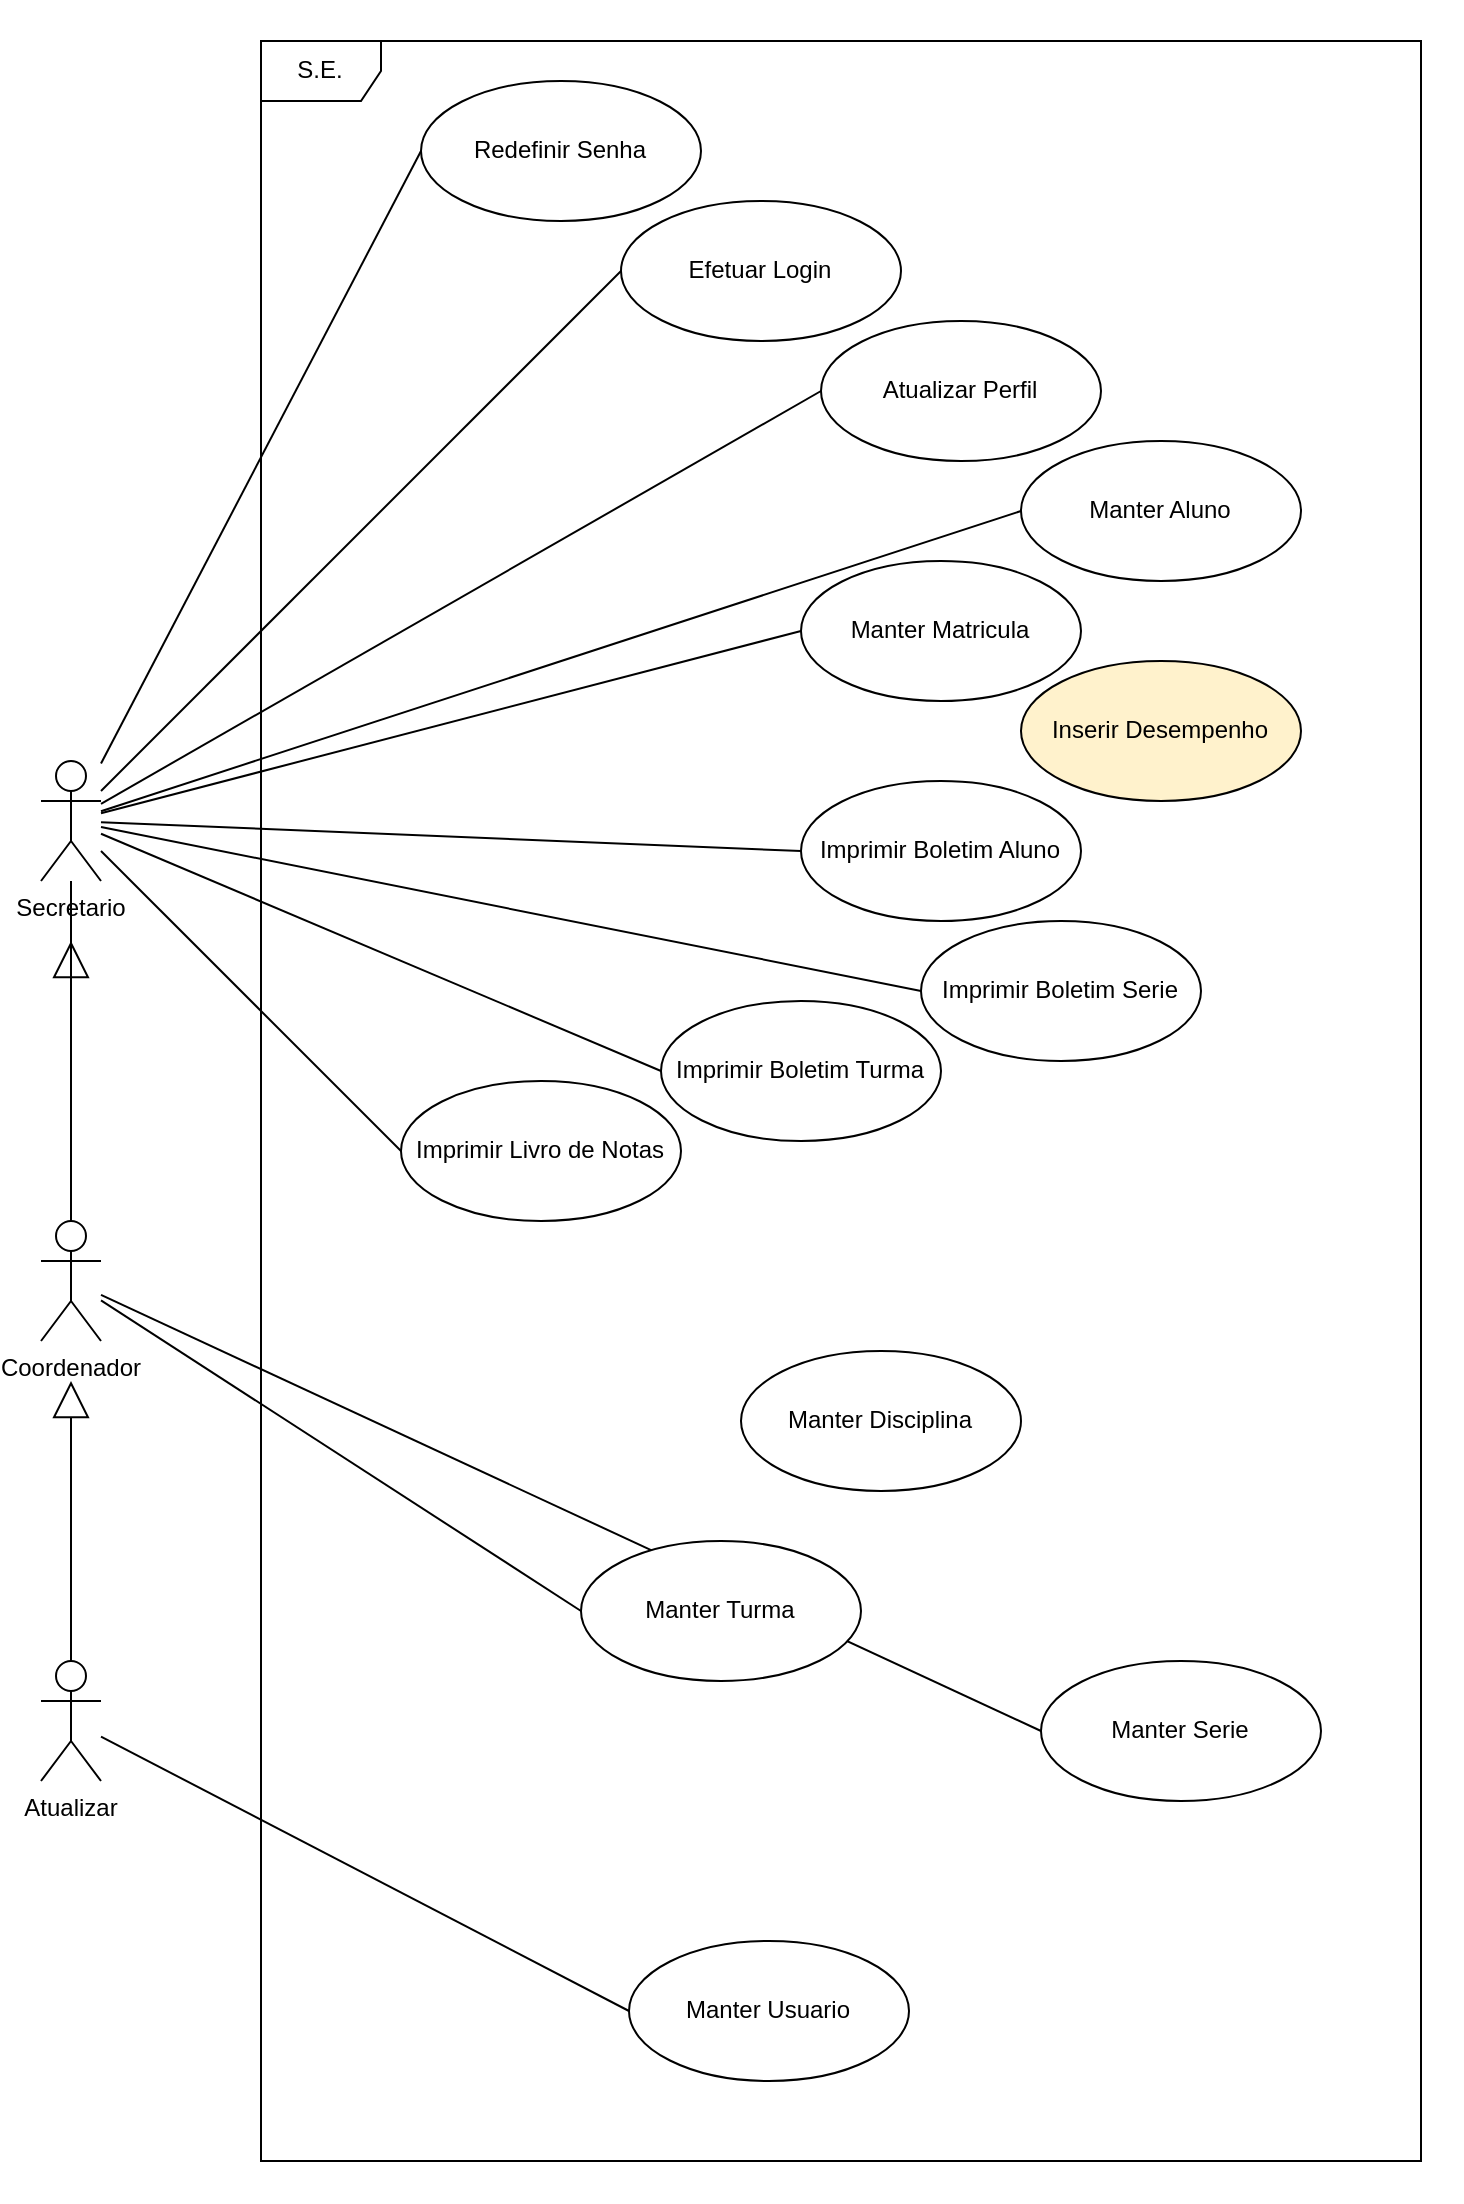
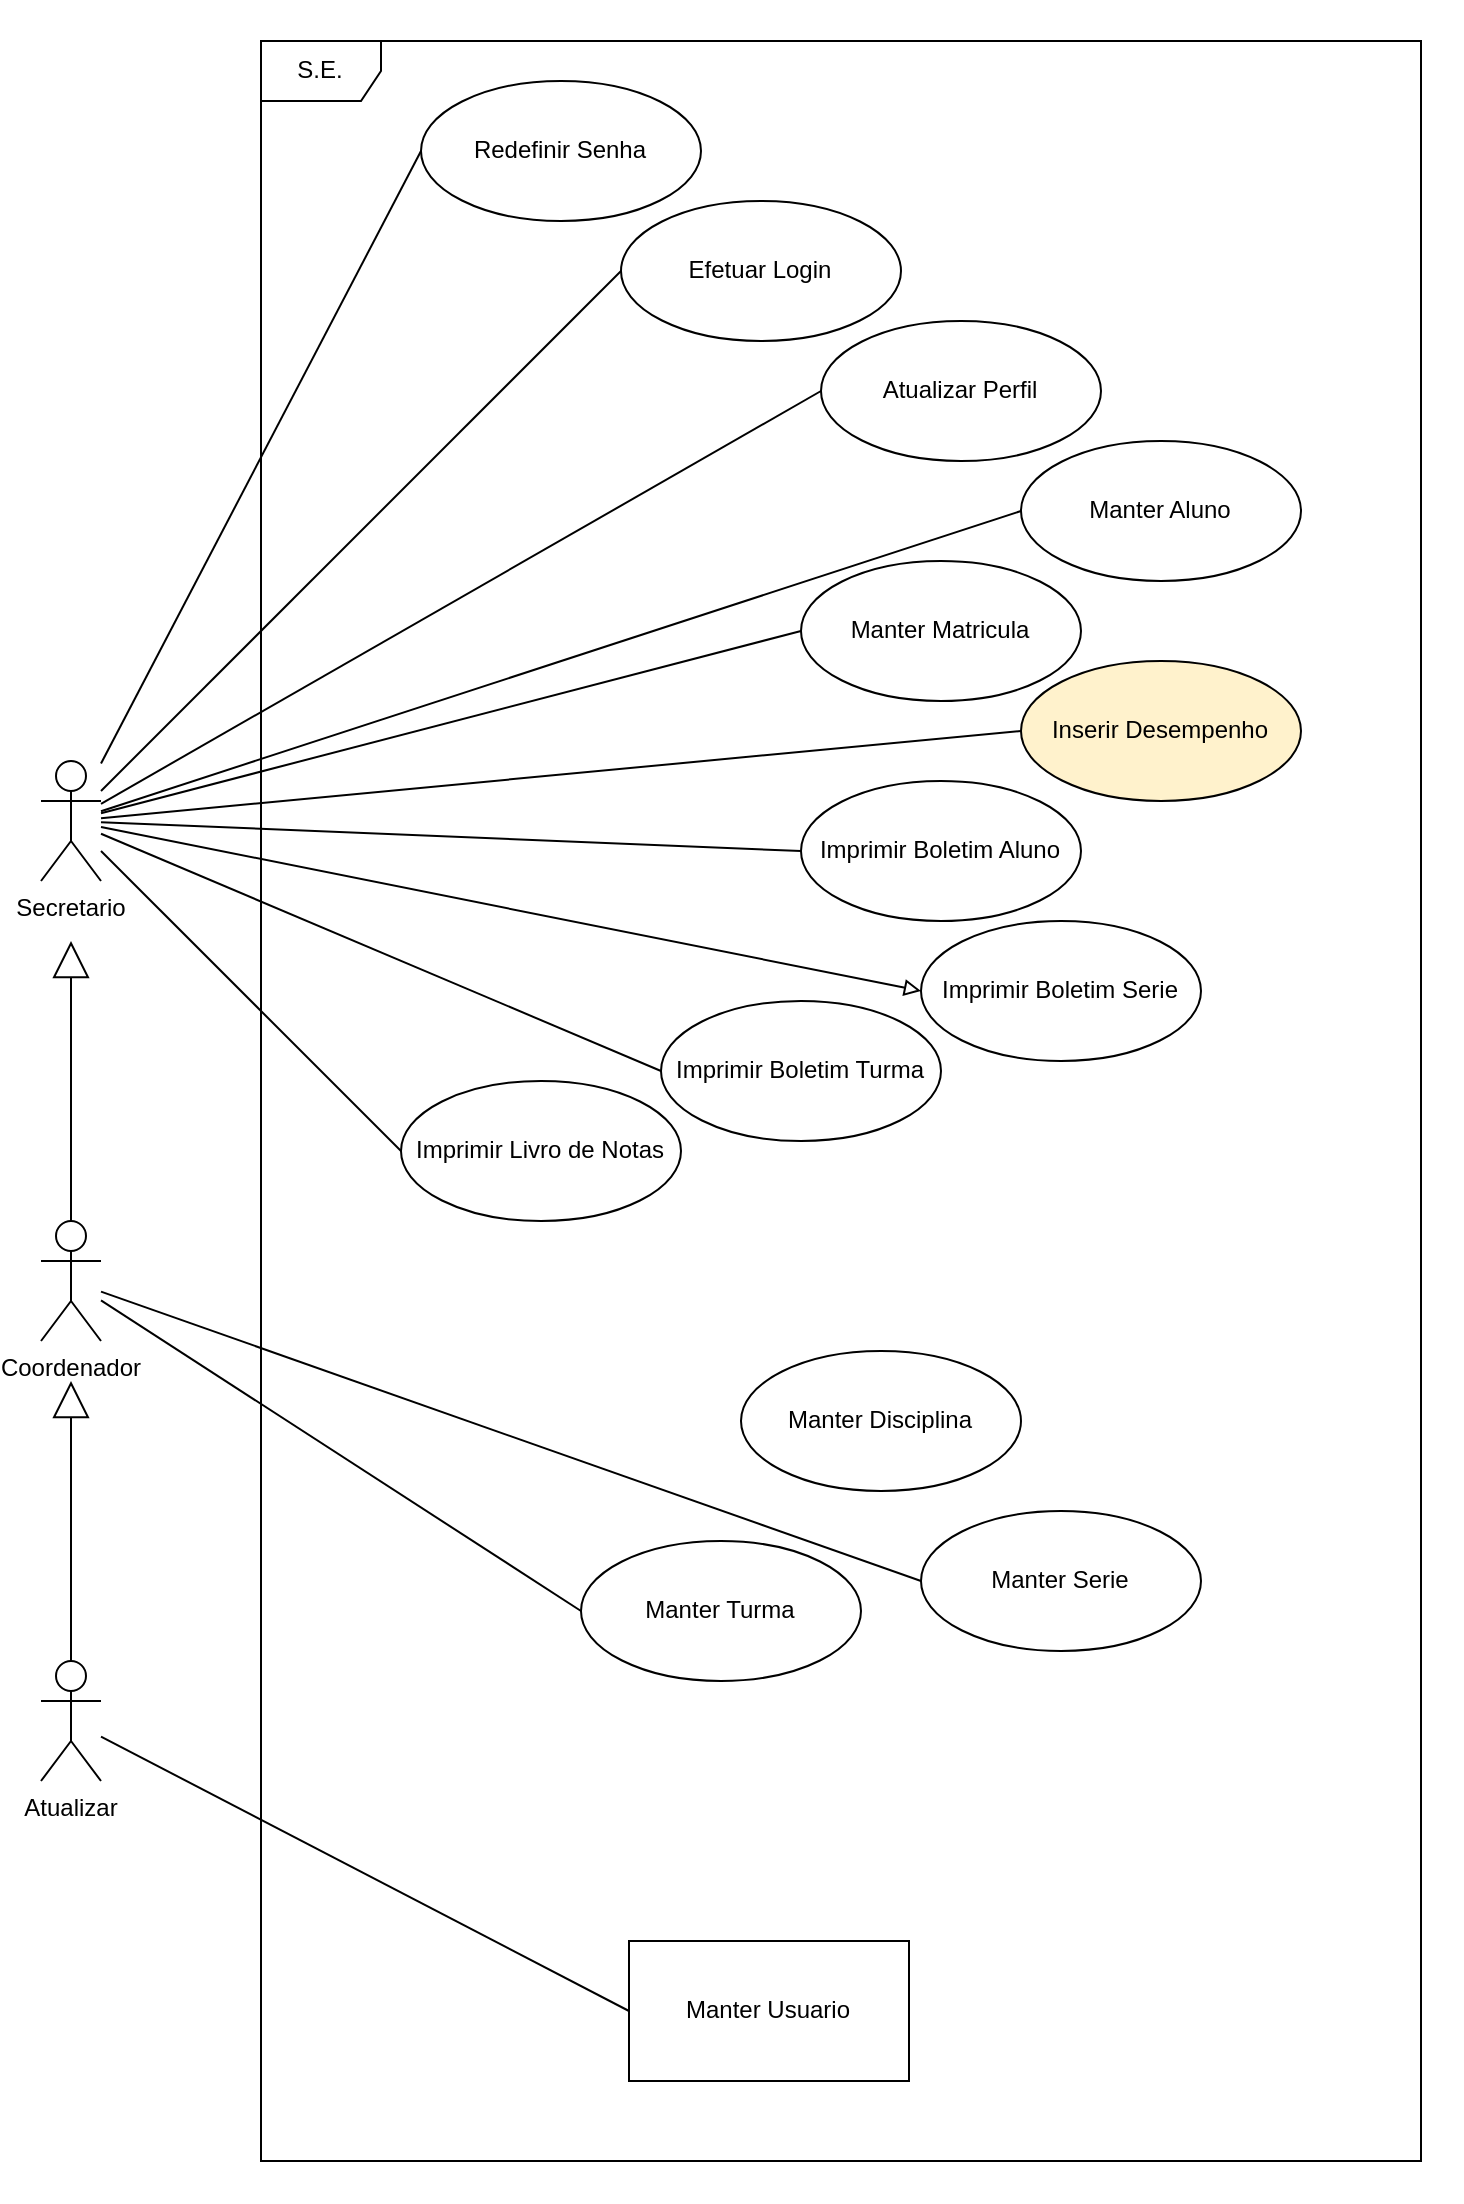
  <mxCell id="0" />
  <mxCell id="1" parent="0" />
  <mxCell id="2" value="S.E." style="shape=umlFrame;whiteSpace=wrap;html=1;" vertex="1" parent="1"><mxGeometry x="130" y="20" width="580" height="1060" as="geometry" /></mxCell>
  <mxCell id="3" style="rounded=0;orthogonalLoop=1;jettySize=auto;html=1;entryX=0;entryY=0.5;entryDx=0;entryDy=0;endArrow=none;endFill=0;" edge="1" parent="1" source="13" target="22"><mxGeometry relative="1" as="geometry" /></mxCell>
  <mxCell id="4" style="edgeStyle=none;rounded=0;orthogonalLoop=1;jettySize=auto;html=1;entryX=0;entryY=0.5;entryDx=0;entryDy=0;endArrow=none;endFill=0;" edge="1" parent="1" source="13" target="21"><mxGeometry relative="1" as="geometry" /></mxCell>
  <mxCell id="5" style="edgeStyle=none;rounded=0;orthogonalLoop=1;jettySize=auto;html=1;entryX=0;entryY=0.5;entryDx=0;entryDy=0;endArrow=none;endFill=0;" edge="1" parent="1" source="13" target="24"><mxGeometry relative="1" as="geometry" /></mxCell>
  <mxCell id="6" style="edgeStyle=none;rounded=0;orthogonalLoop=1;jettySize=auto;html=1;entryX=0;entryY=0.5;entryDx=0;entryDy=0;endArrow=none;endFill=0;" edge="1" parent="1" source="13" target="25"><mxGeometry relative="1" as="geometry" /></mxCell>
  <mxCell id="7" style="edgeStyle=none;rounded=0;orthogonalLoop=1;jettySize=auto;html=1;entryX=0;entryY=0.5;entryDx=0;entryDy=0;endArrow=none;endFill=0;" edge="1" parent="1" source="13" target="26"><mxGeometry relative="1" as="geometry" /></mxCell>
- <mxCell id="8" style="edgeStyle=none;rounded=0;orthogonalLoop=1;jettySize=auto;html=1;endArrow=none;endFill=0;" edge="1" parent="1" source="13" target="17"><mxGeometry relative="1" as="geometry" /></mxCell>
+ <mxCell id="8" style="edgeStyle=none;rounded=0;orthogonalLoop=1;jettySize=auto;html=1;entryX=0;entryY=0.5;entryDx=0;entryDy=0;endArrow=none;endFill=0;" edge="1" parent="1" source="13" target="27"><mxGeometry relative="1" as="geometry" /></mxCell>
  <mxCell id="9" style="edgeStyle=none;rounded=0;orthogonalLoop=1;jettySize=auto;html=1;entryX=0;entryY=0.5;entryDx=0;entryDy=0;endArrow=none;endFill=0;" edge="1" parent="1" source="13" target="29"><mxGeometry relative="1" as="geometry" /></mxCell>
- <mxCell id="10" style="edgeStyle=none;rounded=0;orthogonalLoop=1;jettySize=auto;html=1;entryX=0;entryY=0.5;entryDx=0;entryDy=0;endArrow=none;endFill=0;" edge="1" parent="1" source="13" target="34"><mxGeometry relative="1" as="geometry" /></mxCell>
+ <mxCell id="10" style="edgeStyle=none;rounded=0;orthogonalLoop=1;jettySize=auto;html=1;entryX=0;entryY=0.5;entryDx=0;entryDy=0;endArrow=block;endFill=0;" edge="1" parent="1" source="13" target="34"><mxGeometry relative="1" as="geometry" /></mxCell>
  <mxCell id="11" style="edgeStyle=none;rounded=0;orthogonalLoop=1;jettySize=auto;html=1;entryX=0;entryY=0.5;entryDx=0;entryDy=0;endArrow=none;endFill=0;" edge="1" parent="1" source="13" target="28"><mxGeometry relative="1" as="geometry" /></mxCell>
  <mxCell id="12" style="edgeStyle=none;rounded=0;orthogonalLoop=1;jettySize=auto;html=1;entryX=0;entryY=0.5;entryDx=0;entryDy=0;endArrow=none;endFill=0;" edge="1" parent="1" source="13" target="33"><mxGeometry relative="1" as="geometry" /></mxCell>
  <mxCell id="13" value="Secretario" style="shape=umlActor;verticalLabelPosition=bottom;verticalAlign=top;html=1;" vertex="1" parent="1"><mxGeometry x="20" y="380" width="30" height="60" as="geometry" /></mxCell>
  <mxCell id="14" style="edgeStyle=none;rounded=0;orthogonalLoop=1;jettySize=auto;html=1;entryX=0;entryY=0.5;entryDx=0;entryDy=0;endArrow=none;endFill=0;" edge="1" parent="1" source="17" target="31"><mxGeometry relative="1" as="geometry" /></mxCell>
  <mxCell id="15" style="edgeStyle=none;rounded=0;orthogonalLoop=1;jettySize=auto;html=1;entryX=0;entryY=0.5;entryDx=0;entryDy=0;endArrow=none;endFill=0;" edge="1" parent="1" source="17" target="30"><mxGeometry relative="1" as="geometry" /></mxCell>
  <mxCell id="16" style="edgeStyle=none;rounded=0;orthogonalLoop=1;jettySize=auto;html=1;endArrow=block;endFill=0;startSize=6;endSize=16;" edge="1" parent="1" source="17"><mxGeometry relative="1" as="geometry"><mxPoint x="35" y="470" as="targetPoint" /></mxGeometry></mxCell>
  <mxCell id="17" value="Coordenador" style="shape=umlActor;verticalLabelPosition=bottom;verticalAlign=top;html=1;" vertex="1" parent="1"><mxGeometry x="20" y="610" width="30" height="60" as="geometry" /></mxCell>
  <mxCell id="18" style="edgeStyle=none;rounded=0;orthogonalLoop=1;jettySize=auto;html=1;entryX=0;entryY=0.5;entryDx=0;entryDy=0;endArrow=none;endFill=0;" edge="1" parent="1" source="20" target="23"><mxGeometry relative="1" as="geometry" /></mxCell>
  <mxCell id="19" style="edgeStyle=none;rounded=0;orthogonalLoop=1;jettySize=auto;html=1;endArrow=block;endFill=0;startSize=6;endSize=16;" edge="1" parent="1" source="20"><mxGeometry relative="1" as="geometry"><mxPoint x="35" y="690" as="targetPoint" /></mxGeometry></mxCell>
  <mxCell id="20" value="Atualizar" style="shape=umlActor;verticalLabelPosition=bottom;verticalAlign=top;html=1;" vertex="1" parent="1"><mxGeometry x="20" y="830" width="30" height="60" as="geometry" /></mxCell>
  <mxCell id="21" value="Efetuar Login" style="ellipse;whiteSpace=wrap;html=1;" vertex="1" parent="1"><mxGeometry x="310" y="100" width="140" height="70" as="geometry" /></mxCell>
  <mxCell id="22" value="Redefinir Senha" style="ellipse;whiteSpace=wrap;html=1;" vertex="1" parent="1"><mxGeometry x="210" y="40" width="140" height="70" as="geometry" /></mxCell>
- <mxCell id="23" value="Manter Usuario" style="ellipse;whiteSpace=wrap;html=1;" vertex="1" parent="1"><mxGeometry x="314" y="970" width="140" height="70" as="geometry" /></mxCell>
+ <mxCell id="23" value="Manter Usuario" style="whiteSpace=wrap;html=1;rounded=0;" vertex="1" parent="1"><mxGeometry x="314" y="970" width="140" height="70" as="geometry" /></mxCell>
  <mxCell id="24" value="Atualizar Perfil" style="ellipse;whiteSpace=wrap;html=1;" vertex="1" parent="1"><mxGeometry x="410" y="160" width="140" height="70" as="geometry" /></mxCell>
  <mxCell id="25" value="Manter Aluno" style="ellipse;whiteSpace=wrap;html=1;" vertex="1" parent="1"><mxGeometry x="510" y="220" width="140" height="70" as="geometry" /></mxCell>
  <mxCell id="26" value="Manter Matricula" style="ellipse;whiteSpace=wrap;html=1;" vertex="1" parent="1"><mxGeometry x="400" y="280" width="140" height="70" as="geometry" /></mxCell>
  <mxCell id="27" value="Inserir Desempenho" style="ellipse;whiteSpace=wrap;html=1;fillColor=#fff2cc;" vertex="1" parent="1"><mxGeometry x="510" y="330" width="140" height="70" as="geometry" /></mxCell>
  <mxCell id="28" value="Imprimir Boletim Turma" style="ellipse;whiteSpace=wrap;html=1;" vertex="1" parent="1"><mxGeometry x="330" y="500" width="140" height="70" as="geometry" /></mxCell>
  <mxCell id="29" value="Imprimir Boletim Aluno" style="ellipse;whiteSpace=wrap;html=1;" vertex="1" parent="1"><mxGeometry x="400" y="390" width="140" height="70" as="geometry" /></mxCell>
  <mxCell id="30" value="Manter Turma" style="ellipse;whiteSpace=wrap;html=1;" vertex="1" parent="1"><mxGeometry x="290" y="770" width="140" height="70" as="geometry" /></mxCell>
- <mxCell id="31" value="Manter Serie" style="ellipse;whiteSpace=wrap;html=1;" vertex="1" parent="1"><mxGeometry x="520" y="830" width="140" height="70" as="geometry" /></mxCell>
+ <mxCell id="31" value="Manter Serie" style="ellipse;whiteSpace=wrap;html=1;" vertex="1" parent="1"><mxGeometry x="460" y="755" width="140" height="70" as="geometry" /></mxCell>
  <mxCell id="32" value="Manter Disciplina" style="ellipse;whiteSpace=wrap;html=1;" vertex="1" parent="1"><mxGeometry x="370" y="675" width="140" height="70" as="geometry" /></mxCell>
  <mxCell id="33" value="Imprimir Livro de Notas" style="ellipse;whiteSpace=wrap;html=1;" vertex="1" parent="1"><mxGeometry x="200" y="540" width="140" height="70" as="geometry" /></mxCell>
  <mxCell id="34" value="Imprimir Boletim Serie" style="ellipse;whiteSpace=wrap;html=1;" vertex="1" parent="1"><mxGeometry x="460" y="460" width="140" height="70" as="geometry" /></mxCell>
